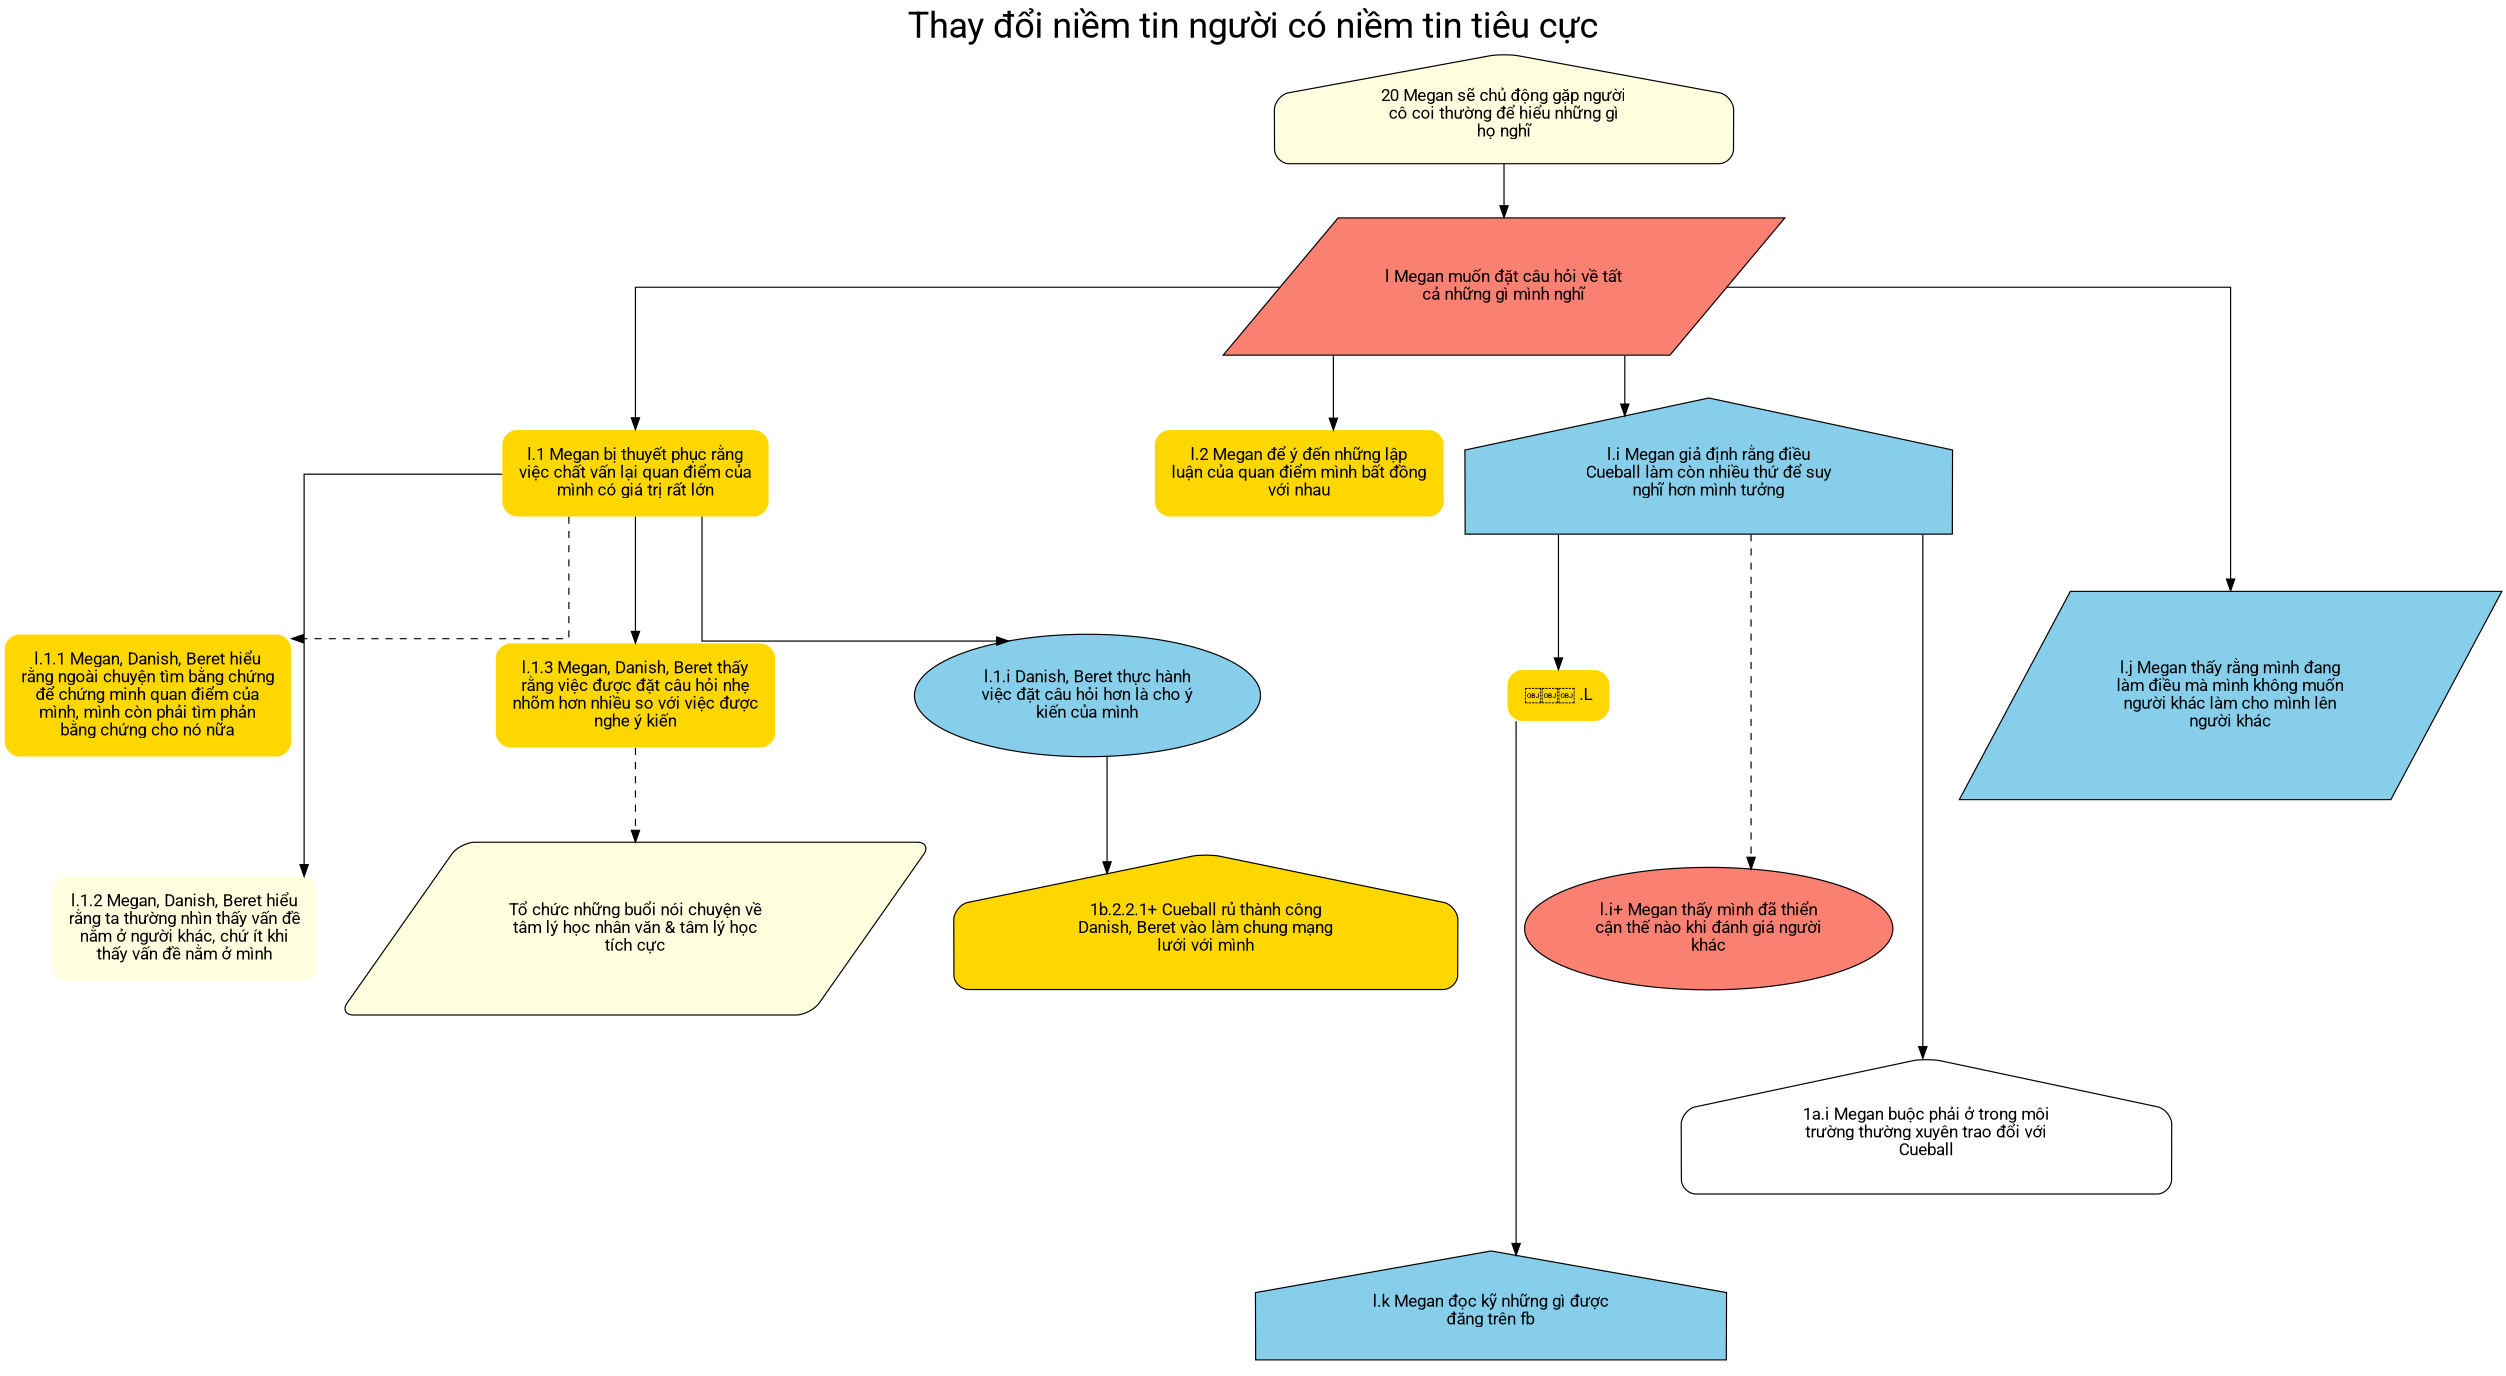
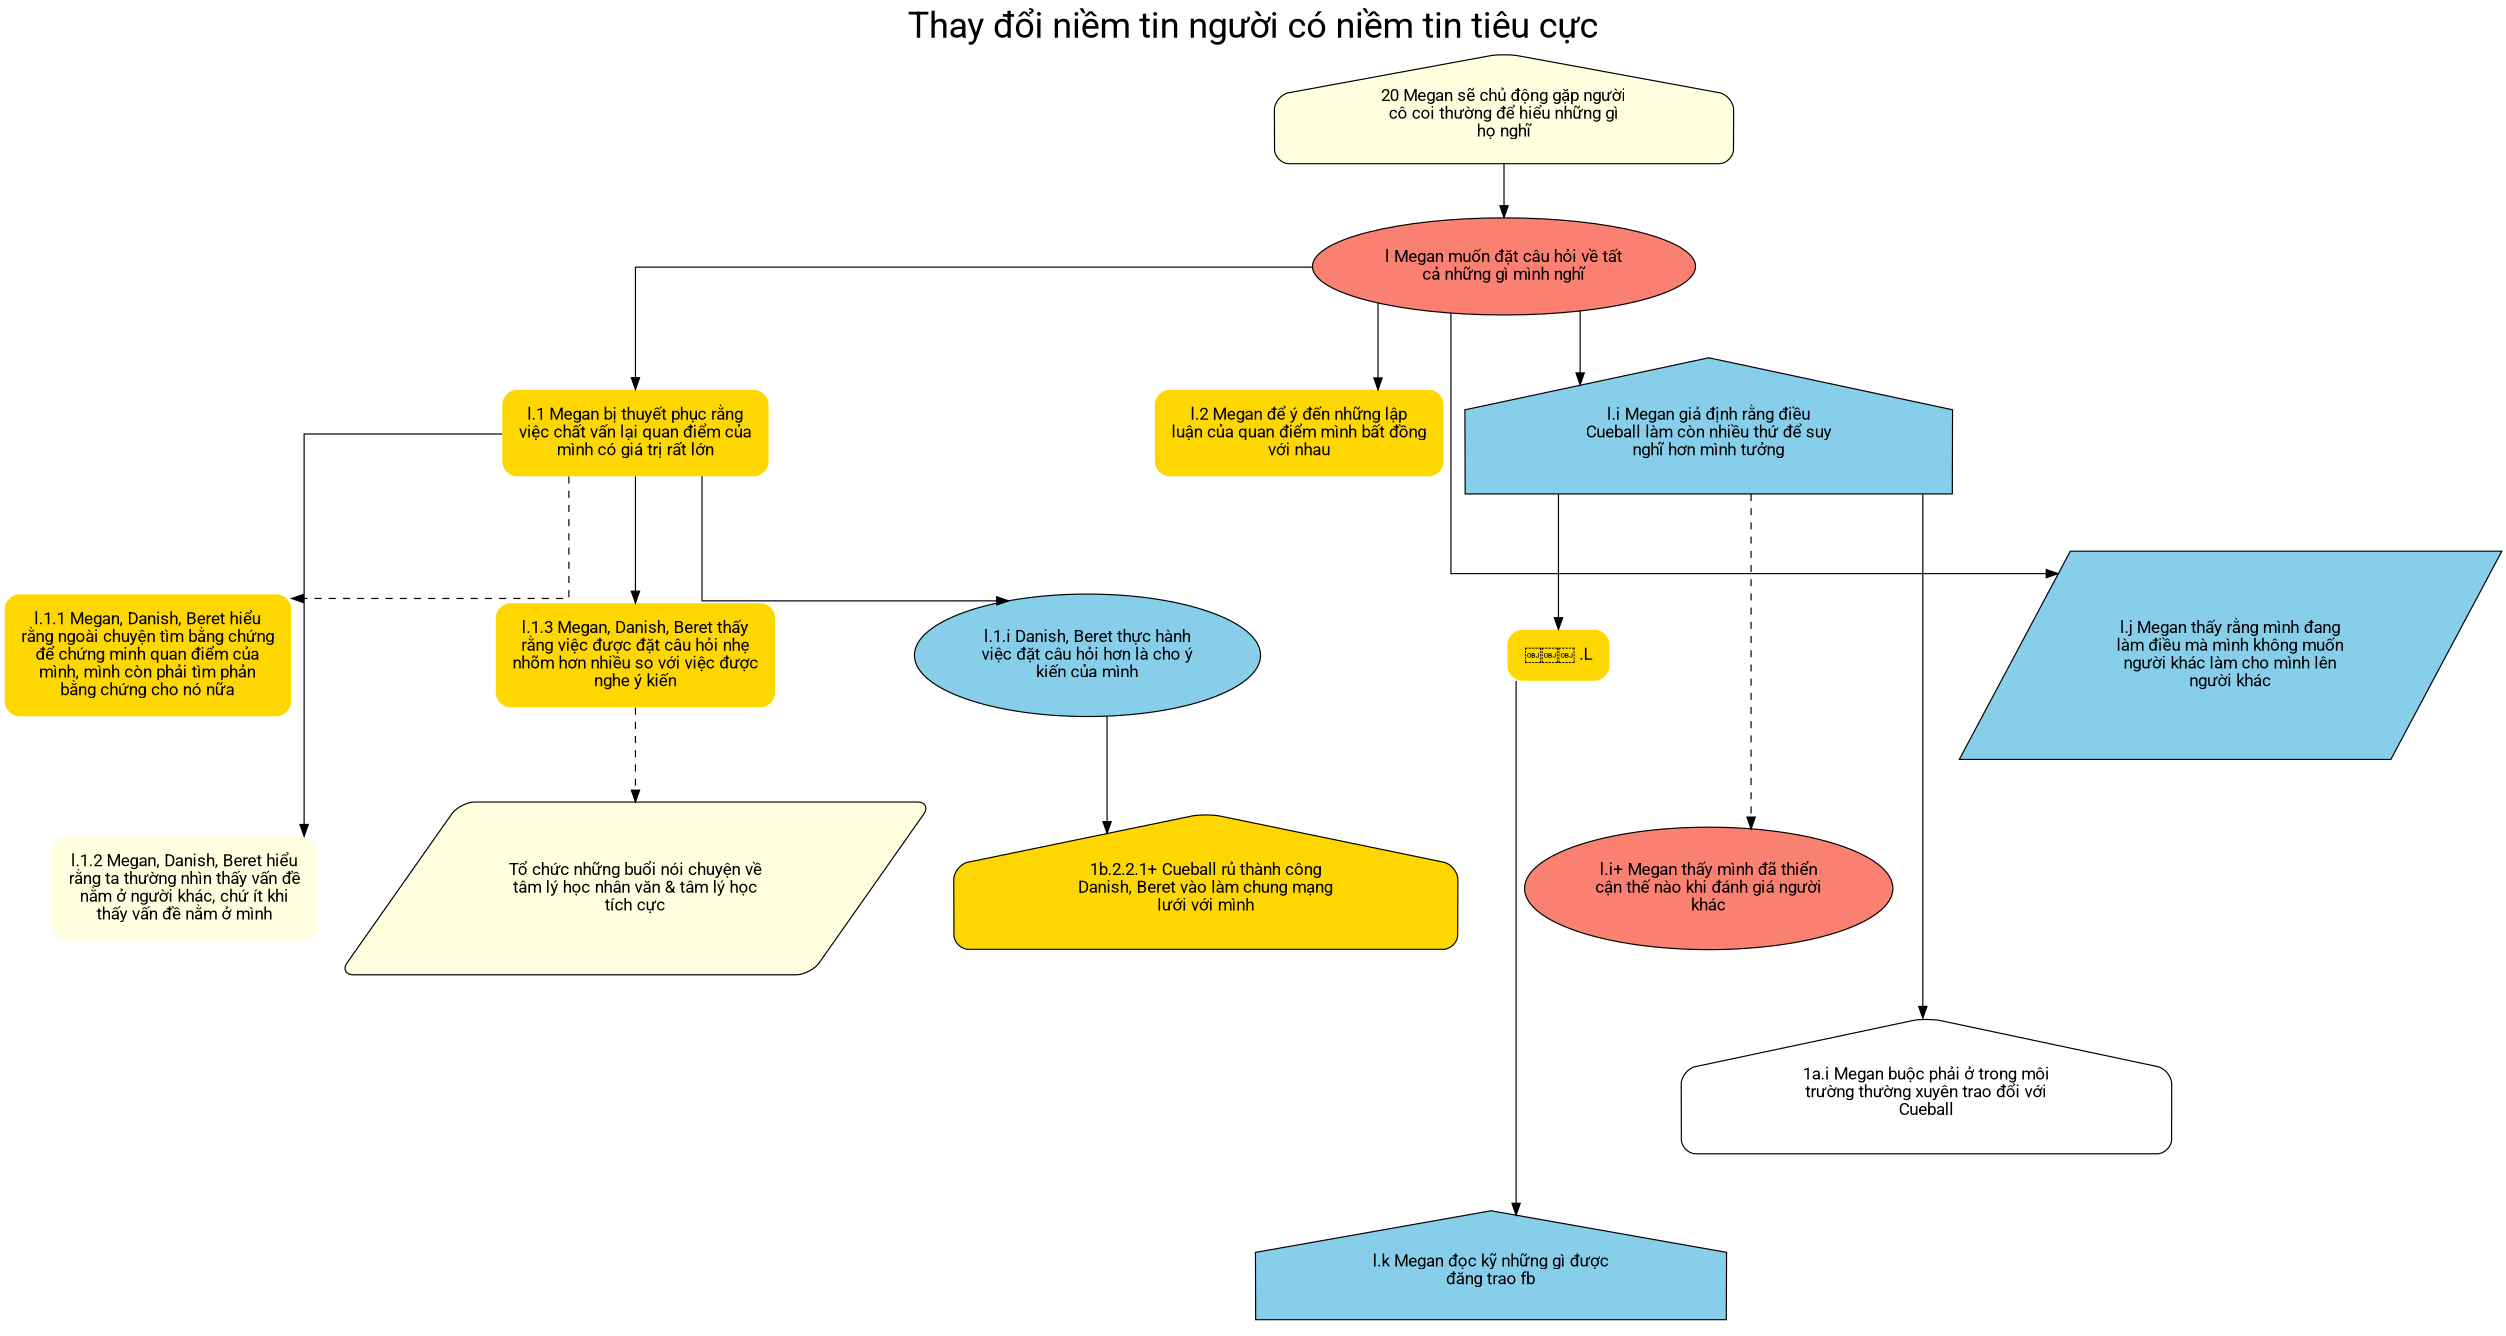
  digraph {
    fontname=Roboto
    fontsize=30
    label="Thay đổi niềm tin người có niềm tin tiêu cực"
    labelloc=t
    splines=ortho
    style=rounded
    node [fillcolor=gold fontname=Roboto margin=0.2 shape=plaintext style="filled, rounded"]
    edge [fontname=Roboto minlen=1 penwidth=1 style=bold]
    n1 [fillcolor=lightyellow label="20 Megan sẽ chủ động gặp người\ncô coi thường để hiểu những gì\nhọ nghĩ" margin=0.1 shape=house]
-   n2 [fillcolor=salmon label="l Megan muốn đặt câu hỏi về tất\ncả những gì mình nghĩ" shape=parallelogram style=filled]
+   n2 [fillcolor=salmon label="l Megan muốn đặt câu hỏi về tất\ncả những gì mình nghĩ" shape=ellipse style=filled]
    n3 [label="l.1 Megan bị thuyết phục rằng\nviệc chất vấn lại quan điểm của\nmình có giá trị rất lớn"]
    n4 [label="l.2 Megan để ý đến những lập\nluận của quan điểm mình bất đồng\nvới nhau"]
    n5 [fillcolor=skyblue label="l.i Megan giả định rằng điều\nCueball làm còn nhiều thứ để suy\nnghĩ hơn mình tưởng" shape=house style=filled]
    n6 [fillcolor=skyblue label="l.j Megan thấy rằng mình đang\nlàm điều mà mình không muốn\nngười khác làm cho mình lên\nngười khác" shape=parallelogram style=filled]
    n7 [label="l.1.1 Megan, Danish, Beret hiểu\nrằng ngoài chuyện tìm bằng chứng\nđể chứng minh quan điểm của\nmình, mình còn phải tìm phản\nbằng chứng cho nó nữa"]
    n8 [fillcolor=lightyellow label="l.1.2 Megan, Danish, Beret hiểu\nrằng ta thường nhìn thấy vấn đề\nnằm ở người khác, chứ ít khi\nthấy vấn đề nằm ở mình"]
    n9 [label="l.1.3 Megan, Danish, Beret thấy\nrằng việc được đặt câu hỏi nhẹ\nnhõm hơn nhiều so với việc được\nnghe ý kiến"]
    n10 [fillcolor=skyblue label="l.1.i Danish, Beret thực hành\nviệc đặt câu hỏi hơn là cho ý\nkiến của mình" shape=ellipse style=filled]
    n11 [label="￼￼￼ .L"]
    n12 [fillcolor=salmon label="l.i+ Megan thấy mình đã thiển\ncận thế nào khi đánh giá người\nkhác" shape=ellipse]
    n13 [fillcolor=white label="1a.i Megan buộc phải ở trong môi\ntrường thường xuyên trao đổi với\nCueball" shape=house]
-   n14 [fillcolor=skyblue label="l.k Megan đọc kỹ những gì được\nđăng trên fb" shape=house style=filled]
+   n14 [fillcolor=skyblue label="l.k Megan đọc kỹ những gì được\nđăng trao fb" shape=house style=filled]
    n15 [fillcolor=lightyellow label="Tổ chức những buổi nói chuyện về\ntâm lý học nhân văn & tâm lý học\ntích cực" shape=parallelogram]
    n16 [label="1b.2.2.1+ Cueball rủ thành công\nDanish, Beret vào làm chung mạng\nlưới với mình" shape=house]
    n1 -> n2
    n2 -> n3 [minlen=""]
    n2 -> n4
    n2 -> n5 [minlen=""]
    n2 -> n6 [minlen=2]
    n3 -> n7 [style=dashed]
    n3 -> n8 [minlen=2 style=solid]
    n3 -> n9 [minlen=""]
    n3 -> n10 [style=solid minlen=""]
    n5 -> n11 [style=solid]
    n5 -> n12 [minlen=2 style=dashed]
    n5 -> n13 [minlen=3 style=solid]
    n9 -> n15 [style=dashed]
    n10 -> n16
    n11 -> n14 [minlen=3]
  }
